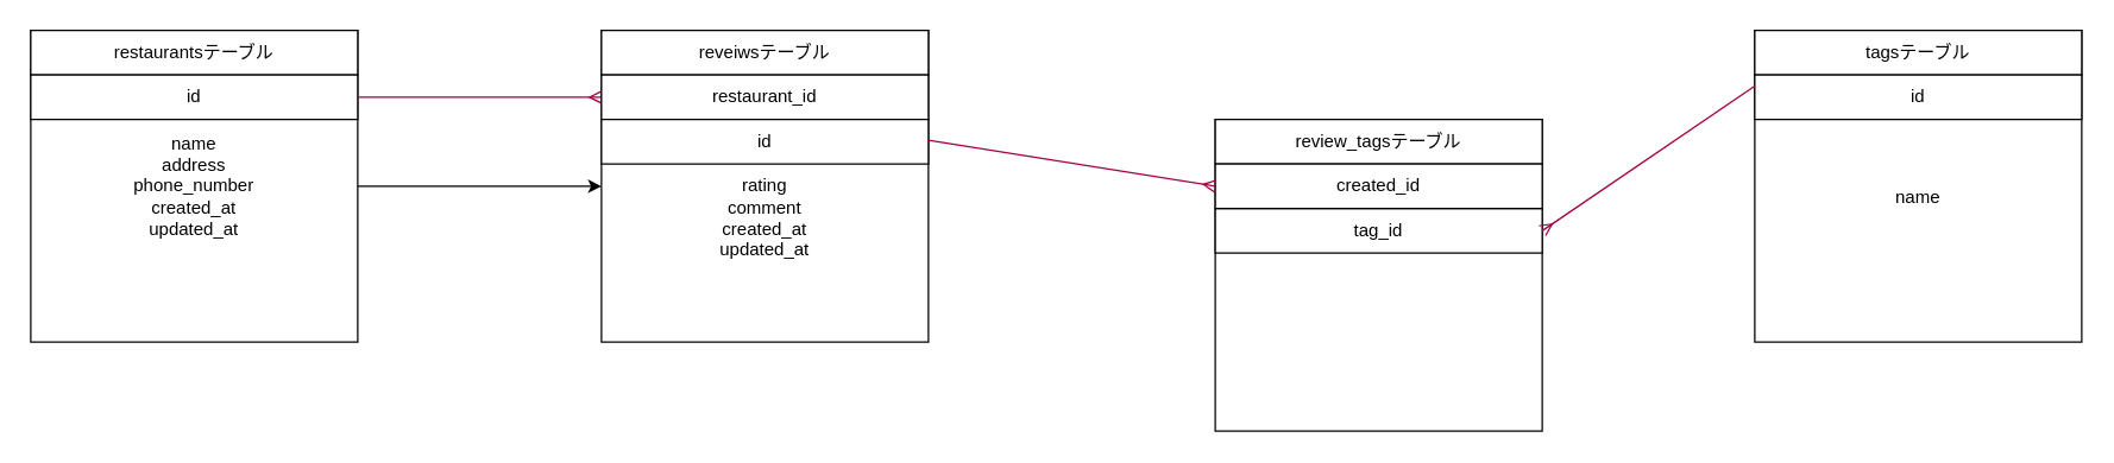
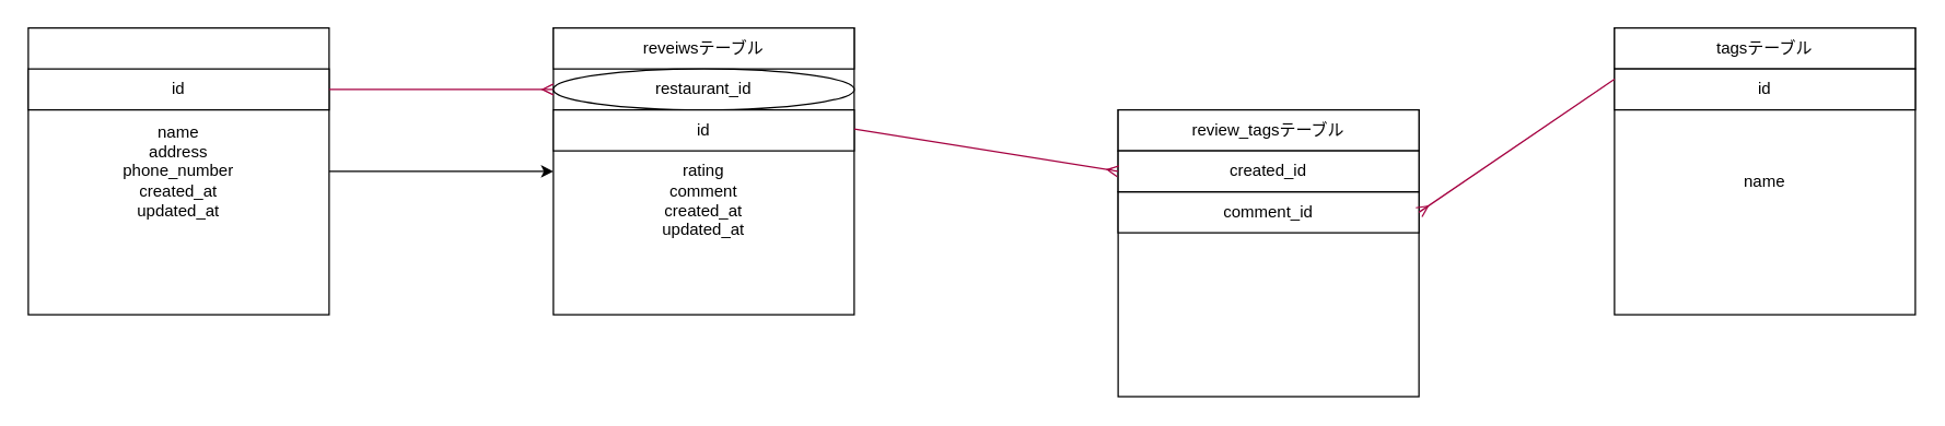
  <mxCell id="0" />
  <mxCell id="1" parent="0" />
  <mxCell id="2" value="" style="edgeStyle=none;html=1;" edge="1" parent="1" source="3" target="5"><mxGeometry relative="1" as="geometry" /></mxCell>
  <mxCell id="3" value="name&lt;br&gt;address&lt;br&gt;phone_number&lt;br&gt;created_at&lt;br&gt;updated_at" style="whiteSpace=wrap;html=1;" vertex="1" parent="1"><mxGeometry x="20" y="20" width="220" height="210" as="geometry" /></mxCell>
- <mxCell id="4" value="restaurantsテーブル" style="whiteSpace=wrap;html=1;" vertex="1" parent="1"><mxGeometry x="20" y="20" width="220" height="30" as="geometry" /></mxCell>
  <mxCell id="5" value="&lt;br&gt;&lt;br&gt;&lt;br&gt;rating&lt;br&gt;comment&lt;br&gt;created_at&lt;br&gt;updated_at" style="whiteSpace=wrap;html=1;" vertex="1" parent="1"><mxGeometry x="404" y="20" width="220" height="210" as="geometry" /></mxCell>
  <mxCell id="6" value="reveiwsテーブル" style="whiteSpace=wrap;html=1;" vertex="1" parent="1"><mxGeometry x="404" y="20" width="220" height="30" as="geometry" /></mxCell>
  <mxCell id="7" value="&lt;br&gt;name" style="whiteSpace=wrap;html=1;" vertex="1" parent="1"><mxGeometry x="1180" y="20" width="220" height="210" as="geometry" /></mxCell>
  <mxCell id="8" value="tagsテーブル" style="whiteSpace=wrap;html=1;" vertex="1" parent="1"><mxGeometry x="1180" y="20" width="220" height="30" as="geometry" /></mxCell>
  <mxCell id="9" value="" style="whiteSpace=wrap;html=1;" vertex="1" parent="1"><mxGeometry x="817" y="80" width="220" height="210" as="geometry" /></mxCell>
  <mxCell id="10" value="review_tagsテーブル" style="whiteSpace=wrap;html=1;" vertex="1" parent="1"><mxGeometry x="817" y="80" width="220" height="30" as="geometry" /></mxCell>
  <mxCell id="11" value="id" style="whiteSpace=wrap;html=1;" vertex="1" parent="1"><mxGeometry x="20" y="50" width="220" height="30" as="geometry" /></mxCell>
  <mxCell id="12" style="html=1;entryX=1;entryY=0.5;entryDx=0;entryDy=0;fillColor=#d80073;strokeColor=#A50040;startArrow=ERmany;startFill=0;endArrow=none;endFill=0;" edge="1" parent="1" source="13" target="11"><mxGeometry relative="1" as="geometry" /></mxCell>
- <mxCell id="13" value="restaurant_id" style="whiteSpace=wrap;html=1;" vertex="1" parent="1"><mxGeometry x="404" y="50" width="220" height="30" as="geometry" /></mxCell>
+ <mxCell id="13" value="restaurant_id" style="ellipse;whiteSpace=wrap;html=1;" vertex="1" parent="1"><mxGeometry x="404" y="50" width="220" height="30" as="geometry" /></mxCell>
  <mxCell id="14" value="id" style="whiteSpace=wrap;html=1;" vertex="1" parent="1"><mxGeometry x="404" y="80" width="220" height="30" as="geometry" /></mxCell>
  <mxCell id="15" value="id" style="whiteSpace=wrap;html=1;" vertex="1" parent="1"><mxGeometry x="1180" y="50" width="220" height="30" as="geometry" /></mxCell>
- <mxCell id="16" value="tag_id" style="whiteSpace=wrap;html=1;" vertex="1" parent="1"><mxGeometry x="817" y="140" width="220" height="30" as="geometry" /></mxCell>
+ <mxCell id="16" value="comment_id" style="whiteSpace=wrap;html=1;" vertex="1" parent="1"><mxGeometry x="817" y="140" width="220" height="30" as="geometry" /></mxCell>
  <mxCell id="17" value="created_id" style="whiteSpace=wrap;html=1;" vertex="1" parent="1"><mxGeometry x="817" y="110" width="220" height="30" as="geometry" /></mxCell>
  <mxCell id="18" style="html=1;entryX=1;entryY=0.5;entryDx=0;entryDy=0;fillColor=#d80073;strokeColor=#A50040;startArrow=ERmany;startFill=0;endArrow=none;endFill=0;exitX=0;exitY=0.5;exitDx=0;exitDy=0;" edge="1" parent="1" source="17"><mxGeometry relative="1" as="geometry"><mxPoint x="788" y="110" as="sourcePoint" /><mxPoint x="624" y="94.09" as="targetPoint" /><Array as="points" /></mxGeometry></mxCell>
  <mxCell id="19" style="html=1;entryX=0;entryY=0.25;entryDx=0;entryDy=0;fillColor=#d80073;strokeColor=#A50040;startArrow=ERmany;startFill=0;endArrow=none;endFill=0;exitX=1;exitY=0.5;exitDx=0;exitDy=0;" edge="1" parent="1" source="16" target="15"><mxGeometry relative="1" as="geometry"><mxPoint x="1180" y="80.45" as="sourcePoint" /><mxPoint x="987" y="49.54" as="targetPoint" /><Array as="points" /></mxGeometry></mxCell>
